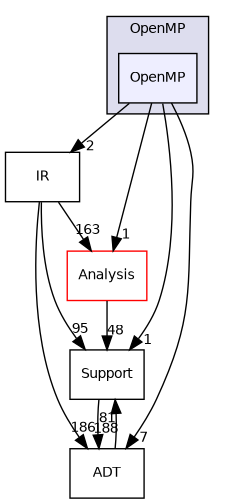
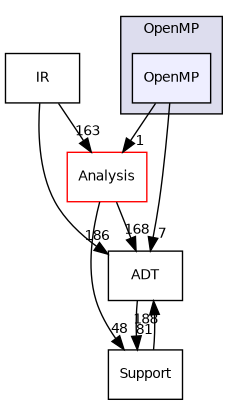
  digraph {
    compound=true
    node [fontname=Helvetica fontsize=10 shape=box]
    edge [headlabel=1 labeldistance=1.5 labelfontname=Helvetica labelfontsize=10]
    n1 [fillcolor="#eeeeff" label=OpenMP pencolor=black style=filled]
    n2 [label=IR]
    n3 [color=black label=Support]
    n4 [label=ADT]
    n5 [color=red label=Analysis]
    subgraph cluster_1 {
      bgcolor="#ddddee"
      fontname=Helvetica
      fontsize=10
      label=OpenMP
      pencolor=black
      n1
    }
-   n1 -> n2 [headlabel=2]
-   n1 -> n3
    n1 -> n4 [headlabel=7]
    n1 -> n5
-   n2 -> n3 [headlabel=95]
    n2 -> n4 [headlabel=186]
    n2 -> n5 [headlabel=163]
    n3 -> n4 [headlabel=188]
    n4 -> n3 [headlabel=81]
    n5 -> n3 [headlabel=48]
+   n5 -> n4 [headlabel=168]
  }
